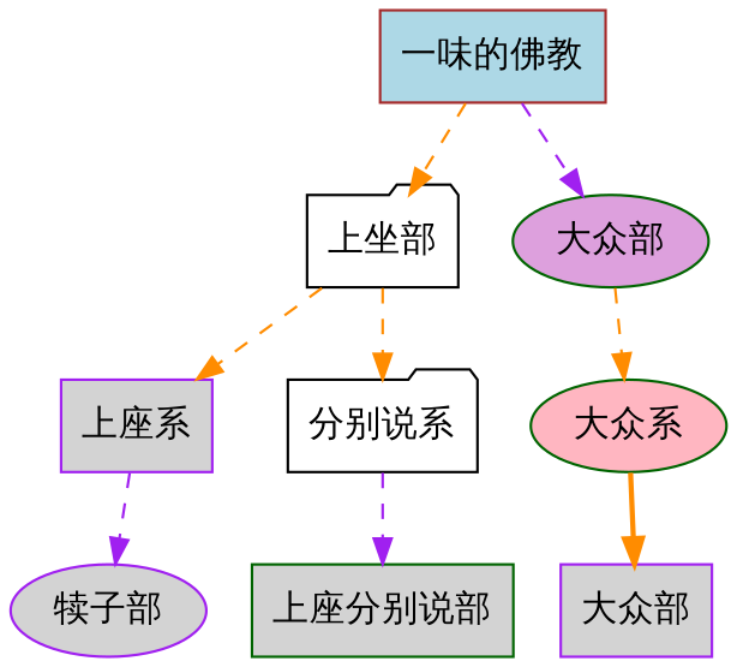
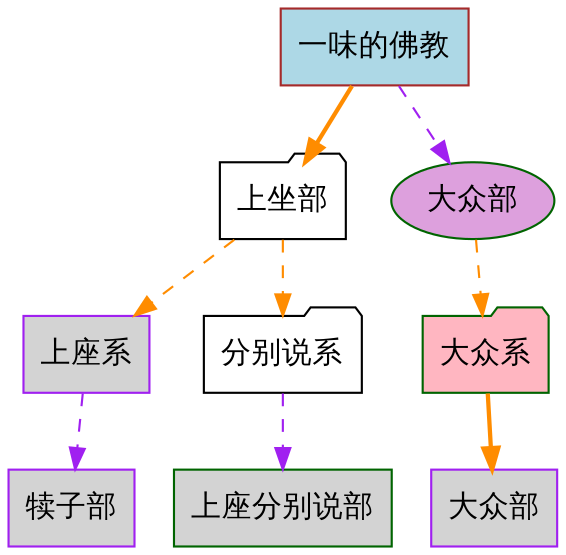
  digraph {
    node [color=darkgreen fillcolor=lightgrey shape=box style=filled]
    edge [color=darkorange style=dashed]
    n1 [color=brown fillcolor=lightblue label="一味的佛教"]
    n2 [color=black fillcolor=white label="上坐部" shape=folder]
    n3 [fillcolor=plum label="大众部" shape=ellipse]
    n4 [color=purple label="上座系"]
    n5 [color=black fillcolor=white label="分别说系" shape=folder]
-   n6 [fillcolor=lightpink label="大众系" shape=ellipse]
-   "犊子部" [color=purple shape=ellipse]
+   n6 [fillcolor=lightpink label="大众系" shape=folder]
+   "犊子部" [color=purple]
    "上座分别说部"
    "大众部" [color=purple]
-   n1 -> n2
+   n1 -> n2 [style=bold]
    n1 -> n3 [color=purple]
    n2 -> n4
    n2 -> n5
    n3 -> n6
    n4 -> "犊子部" [color=purple]
    n5 -> "上座分别说部" [color=purple]
    n6 -> "大众部" [style=bold]
  }
